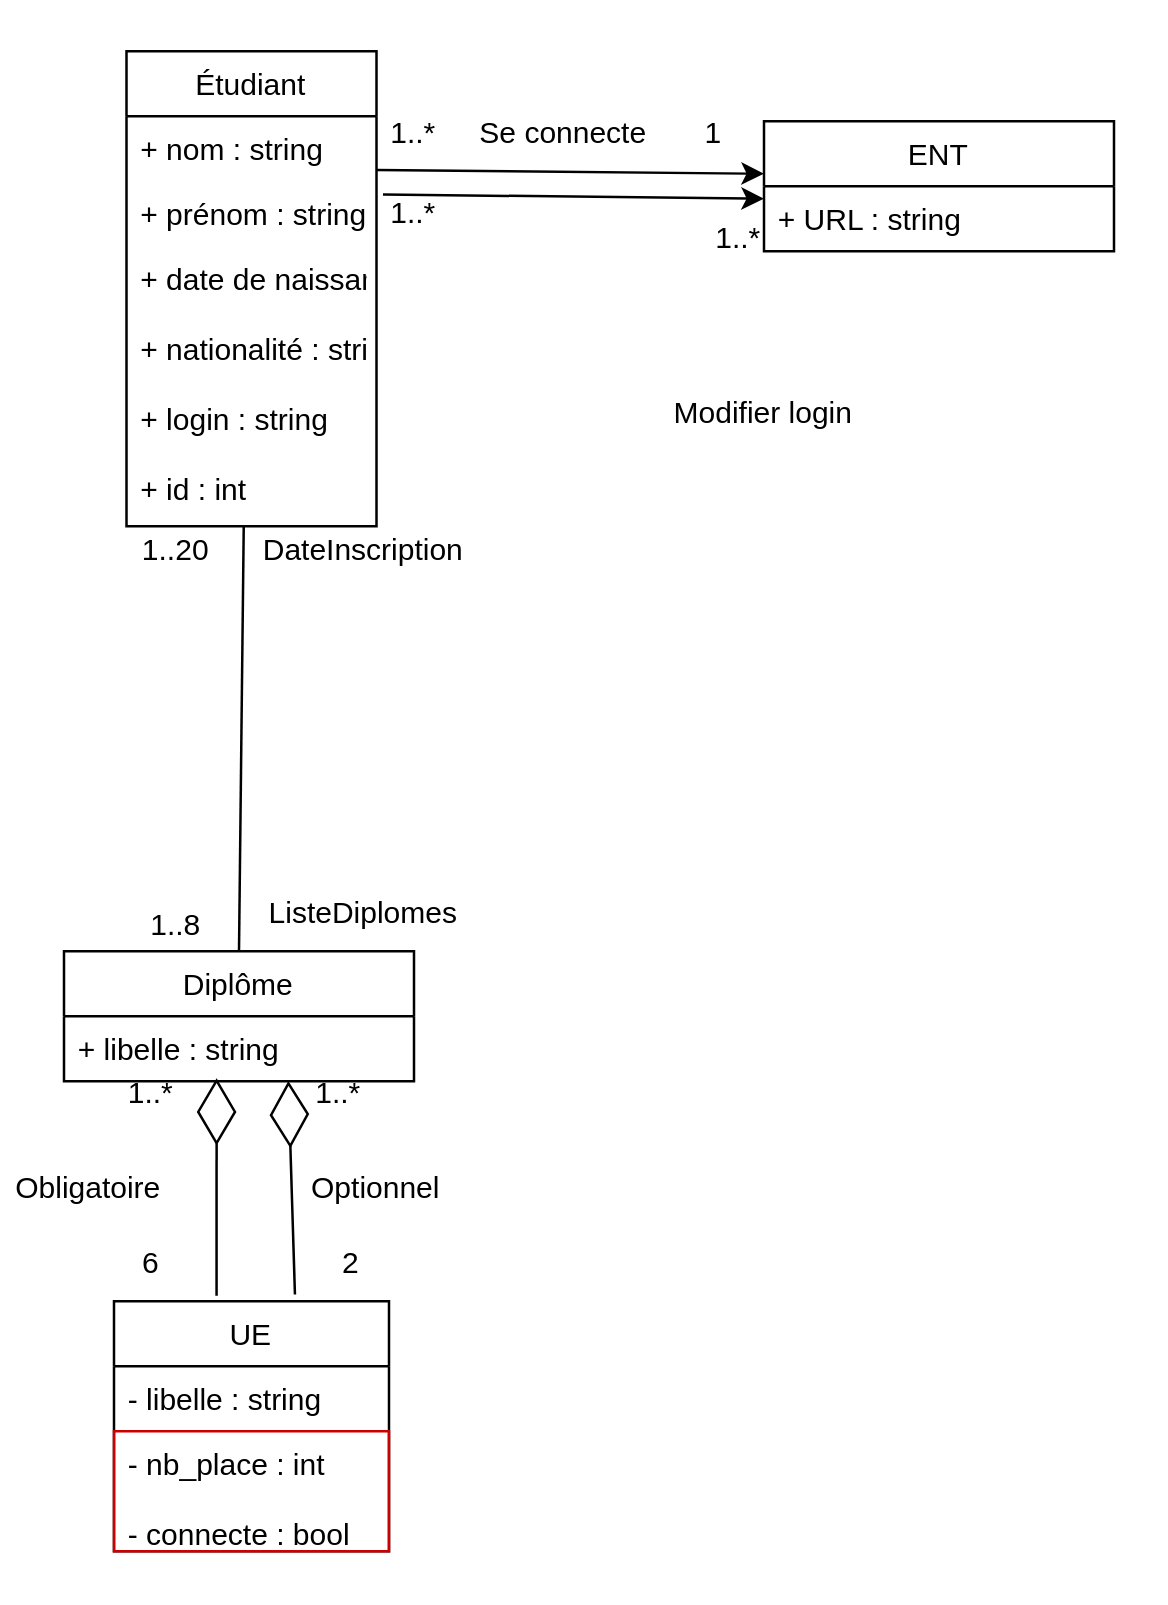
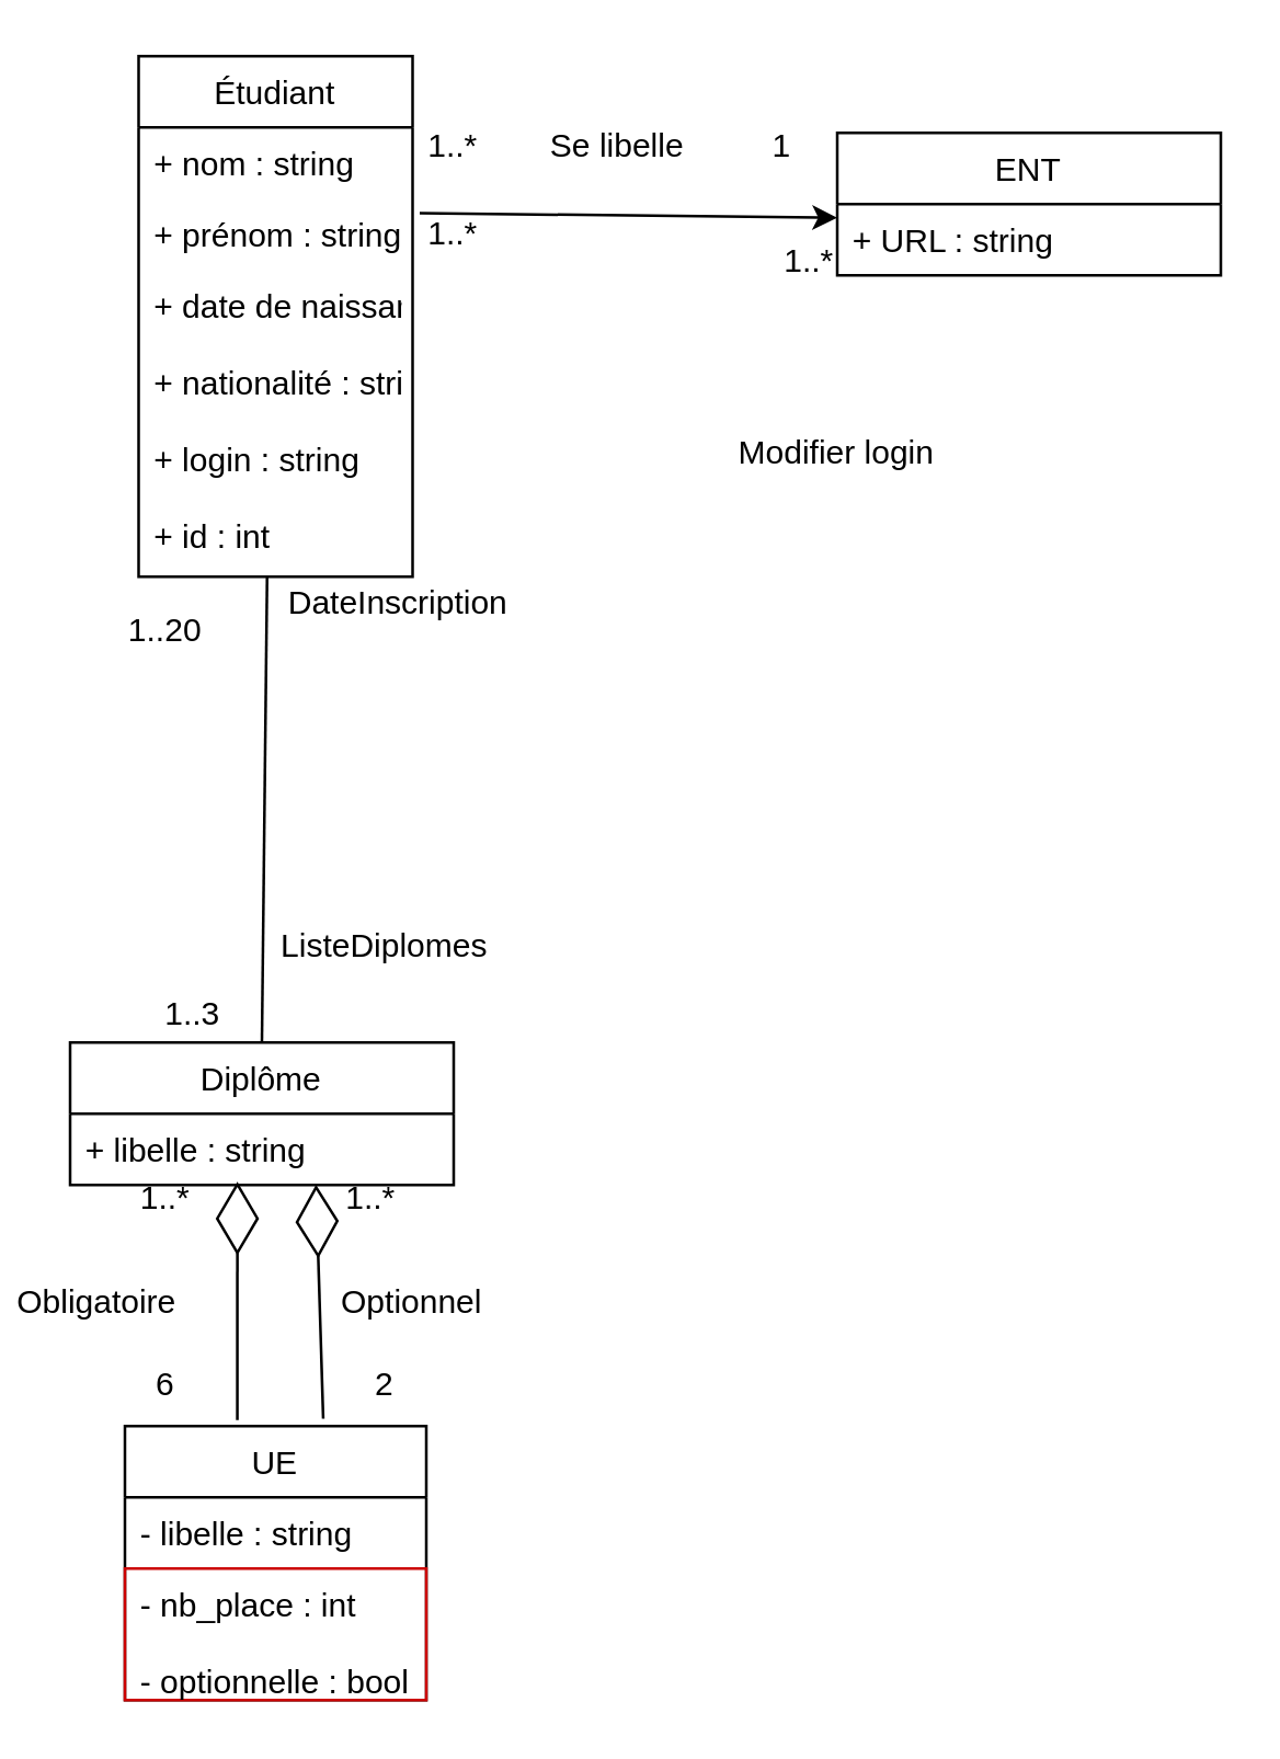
  <mxCell id="0" />
  <mxCell id="1" parent="0" />
  <mxCell id="2" value="Étudiant" style="swimlane;fontStyle=0;childLayout=stackLayout;horizontal=1;startSize=26;fillColor=none;horizontalStack=0;resizeParent=1;resizeParentMax=0;resizeLast=0;collapsible=1;marginBottom=0;" vertex="1" parent="1"><mxGeometry x="50" y="20" width="100" height="190" as="geometry" /></mxCell>
  <mxCell id="3" value="+ nom : string" style="text;strokeColor=none;fillColor=none;align=left;verticalAlign=top;spacingLeft=4;spacingRight=4;overflow=hidden;rotatable=0;points=[[0,0.5],[1,0.5]];portConstraint=eastwest;" vertex="1" parent="2"><mxGeometry y="26" width="100" height="26" as="geometry" /></mxCell>
  <mxCell id="4" value="+ prénom : string" style="text;strokeColor=none;fillColor=none;align=left;verticalAlign=top;spacingLeft=4;spacingRight=4;overflow=hidden;rotatable=0;points=[[0,0.5],[1,0.5]];portConstraint=eastwest;" vertex="1" parent="2"><mxGeometry y="52" width="100" height="26" as="geometry" /></mxCell>
  <mxCell id="5" value="+ date de naissance&#10;&#10;+ nationalité : string&#10;&#10;+ login : string&#10;&#10;+ id : int" style="text;strokeColor=none;fillColor=none;align=left;verticalAlign=top;spacingLeft=4;spacingRight=4;overflow=hidden;rotatable=0;points=[[0,0.5],[1,0.5]];portConstraint=eastwest;" vertex="1" parent="2"><mxGeometry y="78" width="100" height="112" as="geometry" /></mxCell>
  <mxCell id="6" value="Diplôme" style="swimlane;fontStyle=0;childLayout=stackLayout;horizontal=1;startSize=26;fillColor=none;horizontalStack=0;resizeParent=1;resizeParentMax=0;resizeLast=0;collapsible=1;marginBottom=0;" parent="1" vertex="1"><mxGeometry x="25" y="380" width="140" height="52" as="geometry" /></mxCell>
  <mxCell id="7" value="+ libelle : string" style="text;strokeColor=none;fillColor=none;align=left;verticalAlign=top;spacingLeft=4;spacingRight=4;overflow=hidden;rotatable=0;points=[[0,0.5],[1,0.5]];portConstraint=eastwest;" parent="6" vertex="1"><mxGeometry y="26" width="140" height="26" as="geometry" /></mxCell>
  <mxCell id="8" value="UE" style="swimlane;fontStyle=0;childLayout=stackLayout;horizontal=1;startSize=26;fillColor=none;horizontalStack=0;resizeParent=1;resizeParentMax=0;resizeLast=0;collapsible=1;marginBottom=0;" parent="1" vertex="1"><mxGeometry x="45" y="520" width="110" height="100" as="geometry" /></mxCell>
  <mxCell id="9" value="- libelle : string" style="text;strokeColor=none;fillColor=none;align=left;verticalAlign=top;spacingLeft=4;spacingRight=4;overflow=hidden;rotatable=0;points=[[0,0.5],[1,0.5]];portConstraint=eastwest;" parent="8" vertex="1"><mxGeometry y="26" width="110" height="26" as="geometry" /></mxCell>
- <mxCell id="10" value="- nb_place : int&#10;&#10;- connecte : bool" style="text;strokeColor=#CC0000;fillColor=none;align=left;verticalAlign=top;spacingLeft=4;spacingRight=4;overflow=hidden;rotatable=0;points=[[0,0.5],[1,0.5]];portConstraint=eastwest;" parent="8" vertex="1"><mxGeometry y="52" width="110" height="48" as="geometry" /></mxCell>
+ <mxCell id="10" value="- nb_place : int&#10;&#10;- optionnelle : bool" style="text;strokeColor=#CC0000;fillColor=none;align=left;verticalAlign=top;spacingLeft=4;spacingRight=4;overflow=hidden;rotatable=0;points=[[0,0.5],[1,0.5]];portConstraint=eastwest;" parent="8" vertex="1"><mxGeometry y="52" width="110" height="48" as="geometry" /></mxCell>
  <mxCell id="11" value="" style="endArrow=none;html=1;rounded=0;exitX=0.5;exitY=0;exitDx=0;exitDy=0;entryX=0.469;entryY=0.997;entryDx=0;entryDy=0;entryPerimeter=0;" edge="1" parent="1" source="6" target="5"><mxGeometry width="50" height="50" relative="1" as="geometry"><mxPoint x="35" y="300" as="sourcePoint" /><mxPoint x="95" y="220" as="targetPoint" /></mxGeometry></mxCell>
  <mxCell id="12" value="DateInscription" style="text;html=1;strokeColor=none;fillColor=none;align=center;verticalAlign=middle;whiteSpace=wrap;rounded=0;" vertex="1" parent="1"><mxGeometry x="115" y="205" width="60" height="30" as="geometry" /></mxCell>
- <mxCell id="13" value="1..8" style="text;html=1;strokeColor=none;fillColor=none;align=center;verticalAlign=middle;whiteSpace=wrap;rounded=0;" vertex="1" parent="1"><mxGeometry x="55" y="360" width="30" height="20" as="geometry" /></mxCell>
- <mxCell id="14" value="1..20" style="text;html=1;strokeColor=none;fillColor=none;align=center;verticalAlign=middle;whiteSpace=wrap;rounded=0;" vertex="1" parent="1"><mxGeometry x="55" y="210" width="30" height="20" as="geometry" /></mxCell>
- <mxCell id="15" value="ListeDiplomes" style="text;html=1;strokeColor=none;fillColor=none;align=center;verticalAlign=middle;whiteSpace=wrap;rounded=0;" vertex="1" parent="1"><mxGeometry x="115" y="350" width="60" height="30" as="geometry" /></mxCell>
+ <mxCell id="13" value="1..3" style="text;html=1;strokeColor=none;fillColor=none;align=center;verticalAlign=middle;whiteSpace=wrap;rounded=0;" vertex="1" parent="1"><mxGeometry x="55" y="360" width="30" height="20" as="geometry" /></mxCell>
+ <mxCell id="14" value="1..20" style="text;html=1;strokeColor=none;fillColor=none;align=center;verticalAlign=middle;whiteSpace=wrap;rounded=0;" vertex="1" parent="1"><mxGeometry x="45" y="220" width="30" height="20" as="geometry" /></mxCell>
+ <mxCell id="15" value="ListeDiplomes" style="text;html=1;strokeColor=none;fillColor=none;align=center;verticalAlign=middle;whiteSpace=wrap;rounded=0;" vertex="1" parent="1"><mxGeometry x="110" y="330" width="60" height="30" as="geometry" /></mxCell>
  <mxCell id="16" value="ENT" style="swimlane;fontStyle=0;childLayout=stackLayout;horizontal=1;startSize=26;fillColor=none;horizontalStack=0;resizeParent=1;resizeParentMax=0;resizeLast=0;collapsible=1;marginBottom=0;" vertex="1" parent="1"><mxGeometry x="305" y="48" width="140" height="52" as="geometry" /></mxCell>
  <mxCell id="17" value="+ URL : string" style="text;strokeColor=none;fillColor=none;align=left;verticalAlign=top;spacingLeft=4;spacingRight=4;overflow=hidden;rotatable=0;points=[[0,0.5],[1,0.5]];portConstraint=eastwest;" vertex="1" parent="16"><mxGeometry y="26" width="140" height="26" as="geometry" /></mxCell>
  <mxCell id="18" value="1..*" style="text;html=1;strokeColor=none;fillColor=none;align=center;verticalAlign=middle;whiteSpace=wrap;rounded=0;" vertex="1" parent="1"><mxGeometry x="120" y="432" width="30" height="10" as="geometry" /></mxCell>
  <mxCell id="19" value="1..*" style="text;html=1;strokeColor=none;fillColor=none;align=center;verticalAlign=middle;whiteSpace=wrap;rounded=0;" vertex="1" parent="1"><mxGeometry x="45" y="432" width="30" height="10" as="geometry" /></mxCell>
  <mxCell id="20" value="2" style="text;html=1;strokeColor=none;fillColor=none;align=center;verticalAlign=middle;whiteSpace=wrap;rounded=0;" vertex="1" parent="1"><mxGeometry x="125" y="500" width="30" height="10" as="geometry" /></mxCell>
  <mxCell id="21" value="6" style="text;html=1;strokeColor=none;fillColor=none;align=center;verticalAlign=middle;whiteSpace=wrap;rounded=0;" vertex="1" parent="1"><mxGeometry x="45" y="500" width="30" height="10" as="geometry" /></mxCell>
  <mxCell id="22" value="Optionnel" style="text;html=1;strokeColor=none;fillColor=none;align=center;verticalAlign=middle;whiteSpace=wrap;rounded=0;" vertex="1" parent="1"><mxGeometry x="135" y="470" width="30" height="10" as="geometry" /></mxCell>
  <mxCell id="23" value="Obligatoire" style="text;html=1;strokeColor=none;fillColor=none;align=center;verticalAlign=middle;whiteSpace=wrap;rounded=0;" vertex="1" parent="1"><mxGeometry x="20" y="470" width="30" height="10" as="geometry" /></mxCell>
  <mxCell id="24" value="" style="endArrow=diamondThin;endFill=0;endSize=24;html=1;rounded=0;entryX=0.641;entryY=0.995;entryDx=0;entryDy=0;entryPerimeter=0;exitX=0.658;exitY=-0.027;exitDx=0;exitDy=0;exitPerimeter=0;" edge="1" parent="1" source="8" target="7"><mxGeometry width="160" relative="1" as="geometry"><mxPoint x="105" y="510" as="sourcePoint" /><mxPoint x="305" y="490" as="targetPoint" /></mxGeometry></mxCell>
  <mxCell id="25" value="" style="endArrow=diamondThin;endFill=0;endSize=24;html=1;rounded=0;exitX=0.373;exitY=-0.022;exitDx=0;exitDy=0;exitPerimeter=0;entryX=0.436;entryY=0.953;entryDx=0;entryDy=0;entryPerimeter=0;" edge="1" parent="1" source="8" target="7"><mxGeometry width="160" relative="1" as="geometry"><mxPoint x="87.64" y="517.43" as="sourcePoint" /><mxPoint x="85" y="432" as="targetPoint" /></mxGeometry></mxCell>
- <mxCell id="26" value="" style="endArrow=classic;html=1;rounded=0;entryX=0;entryY=0.404;entryDx=0;entryDy=0;entryPerimeter=0;exitX=1;exitY=0.25;exitDx=0;exitDy=0;" edge="1" parent="1" source="2" target="16"><mxGeometry width="50" height="50" relative="1" as="geometry"><mxPoint x="195" y="160" as="sourcePoint" /><mxPoint x="245" y="110" as="targetPoint" /></mxGeometry></mxCell>
- <mxCell id="27" value="Se connecte" style="text;html=1;strokeColor=none;fillColor=none;align=center;verticalAlign=middle;whiteSpace=wrap;rounded=0;" vertex="1" parent="1"><mxGeometry x="185" y="38" width="80" height="30" as="geometry" /></mxCell>
+ <mxCell id="27" value="Se libelle" style="text;html=1;strokeColor=none;fillColor=none;align=center;verticalAlign=middle;whiteSpace=wrap;rounded=0;" vertex="1" parent="1"><mxGeometry x="185" y="38" width="80" height="30" as="geometry" /></mxCell>
  <mxCell id="28" value="1..*" style="text;html=1;strokeColor=none;fillColor=none;align=center;verticalAlign=middle;whiteSpace=wrap;rounded=0;" vertex="1" parent="1"><mxGeometry x="155" y="48" width="20" height="10" as="geometry" /></mxCell>
  <mxCell id="29" value="1" style="text;html=1;strokeColor=none;fillColor=none;align=center;verticalAlign=middle;whiteSpace=wrap;rounded=0;" vertex="1" parent="1"><mxGeometry x="275" y="48" width="20" height="10" as="geometry" /></mxCell>
  <mxCell id="30" value="" style="endArrow=classic;html=1;rounded=0;exitX=1.026;exitY=0.203;exitDx=0;exitDy=0;exitPerimeter=0;" edge="1" parent="1" source="4"><mxGeometry width="50" height="50" relative="1" as="geometry"><mxPoint x="160" y="77.5" as="sourcePoint" /><mxPoint x="305" y="79" as="targetPoint" /></mxGeometry></mxCell>
  <mxCell id="31" value="1..*" style="text;html=1;strokeColor=none;fillColor=none;align=center;verticalAlign=middle;whiteSpace=wrap;rounded=0;" vertex="1" parent="1"><mxGeometry x="155" y="80" width="20" height="10" as="geometry" /></mxCell>
  <mxCell id="32" value="1..*" style="text;html=1;strokeColor=none;fillColor=none;align=center;verticalAlign=middle;whiteSpace=wrap;rounded=0;" vertex="1" parent="1"><mxGeometry x="285" y="90" width="20" height="10" as="geometry" /></mxCell>
  <mxCell id="33" value="Modifier login" style="text;html=1;strokeColor=none;fillColor=none;align=center;verticalAlign=middle;whiteSpace=wrap;rounded=0;" vertex="1" parent="1"><mxGeometry x="265" y="150" width="80" height="30" as="geometry" /></mxCell>
